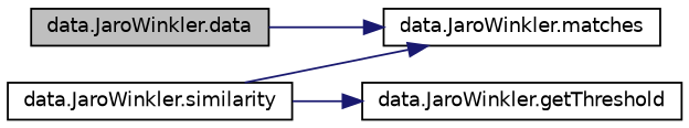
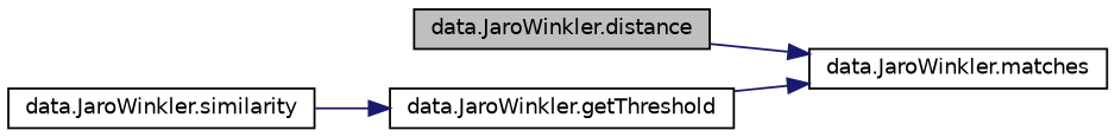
  digraph {
    rankdir=LR
    node [color=black fillcolor=white fontname=Helvetica fontsize=10 shape=record style=filled]
    edge [color=midnightblue fontname=Helvetica fontsize=10 labelfontname=Helvetica labelfontsize=10 style=solid]
-   n1 [fillcolor=grey75 fontcolor=black height=0.2 label="data.JaroWinkler.data" width=0.4]
+   n1 [fillcolor=grey75 fontcolor=black height=0.2 label="data.JaroWinkler.distance" width=0.4]
    n2 [height=0.2 label="data.JaroWinkler.matches" width=0.4]
    n3 [height=0.2 label="data.JaroWinkler.similarity" width=0.4]
    n4 [height=0.2 label="data.JaroWinkler.getThreshold" width=0.4]
    n1 -> n2
-   n3 -> n2
+   n4 -> n2
    n3 -> n4
  }
